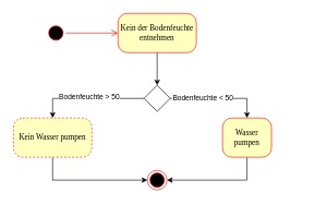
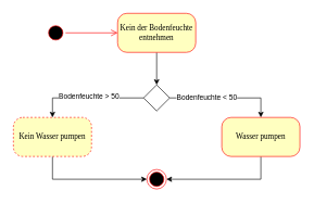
  <mxCell id="0" />
  <mxCell id="1" parent="0" />
  <mxCell id="2" value="" style="ellipse;html=1;shape=startState;fillColor=#000000;strokeColor=#ff0000;rounded=1;shadow=0;comic=0;labelBackgroundColor=none;fontFamily=Verdana;fontSize=12;fontColor=#000000;align=center;direction=south;" parent="1" vertex="1"><mxGeometry x="70" y="35" width="30" height="30" as="geometry" /></mxCell>
  <mxCell id="3" style="edgeStyle=orthogonalEdgeStyle;rounded=0;orthogonalLoop=1;jettySize=auto;html=1;exitX=0.5;exitY=1;exitDx=0;exitDy=0;entryX=0.5;entryY=0;entryDx=0;entryDy=0;" edge="1" parent="1" source="4" target="11"><mxGeometry relative="1" as="geometry" /></mxCell>
  <mxCell id="4" value="&lt;div&gt;Kein der Bodenfeuchte entnehmen&lt;br&gt;&lt;/div&gt;" style="rounded=1;whiteSpace=wrap;html=1;arcSize=24;fillColor=#ffffc0;strokeColor=#ff0000;shadow=0;comic=0;labelBackgroundColor=none;fontFamily=Verdana;fontSize=12;fontColor=#000000;align=center;" parent="1" vertex="1"><mxGeometry x="180" y="20" width="120" height="60" as="geometry" /></mxCell>
  <mxCell id="5" style="edgeStyle=orthogonalEdgeStyle;html=1;labelBackgroundColor=none;endArrow=open;endSize=8;strokeColor=#ff0000;fontFamily=Verdana;fontSize=12;align=left;" parent="1" source="2" target="4" edge="1"><mxGeometry relative="1" as="geometry" /></mxCell>
  <mxCell id="6" value="" style="ellipse;html=1;shape=endState;fillColor=#000000;strokeColor=#ff0000;rounded=1;shadow=0;comic=0;labelBackgroundColor=none;fontFamily=Verdana;fontSize=12;fontColor=#000000;align=center;" vertex="1" parent="1"><mxGeometry x="225" y="260" width="30" height="30" as="geometry" /></mxCell>
  <mxCell id="7" style="edgeStyle=orthogonalEdgeStyle;rounded=0;orthogonalLoop=1;jettySize=auto;html=1;exitX=1;exitY=0.5;exitDx=0;exitDy=0;entryX=0.5;entryY=0;entryDx=0;entryDy=0;" edge="1" parent="1" source="11" target="13"><mxGeometry relative="1" as="geometry" /></mxCell>
  <mxCell id="8" value="Bodenfeuchte &amp;lt; 50" style="edgeLabel;html=1;align=center;verticalAlign=middle;resizable=0;points=[];" vertex="1" connectable="0" parent="7"><mxGeometry x="-0.341" y="1" relative="1" as="geometry"><mxPoint as="offset" /></mxGeometry></mxCell>
  <mxCell id="9" style="edgeStyle=orthogonalEdgeStyle;rounded=0;orthogonalLoop=1;jettySize=auto;html=1;exitX=0;exitY=0.5;exitDx=0;exitDy=0;" edge="1" parent="1" source="11" target="15"><mxGeometry relative="1" as="geometry" /></mxCell>
  <mxCell id="10" value="Bodenfeuchte &amp;gt; 50" style="edgeLabel;html=1;align=center;verticalAlign=middle;resizable=0;points=[];" vertex="1" connectable="0" parent="9"><mxGeometry y="-4" relative="1" as="geometry"><mxPoint as="offset" /></mxGeometry></mxCell>
  <mxCell id="11" value="" style="rhombus;whiteSpace=wrap;html=1;" vertex="1" parent="1"><mxGeometry x="220" y="130" width="40" height="40" as="geometry" /></mxCell>
  <mxCell id="12" style="edgeStyle=orthogonalEdgeStyle;rounded=0;orthogonalLoop=1;jettySize=auto;html=1;exitX=0.5;exitY=1;exitDx=0;exitDy=0;entryX=1;entryY=0.5;entryDx=0;entryDy=0;" edge="1" parent="1" source="13" target="6"><mxGeometry relative="1" as="geometry" /></mxCell>
- <mxCell id="13" value="Wasser pumpen" style="rounded=1;whiteSpace=wrap;html=1;arcSize=24;fillColor=#ffffc0;strokeColor=#ff0000;shadow=0;comic=0;labelBackgroundColor=none;fontFamily=Verdana;fontSize=12;fontColor=#000000;align=center;" vertex="1" parent="1"><mxGeometry x="340" y="180" width="75" height="60" as="geometry" /></mxCell>
+ <mxCell id="13" value="Wasser pumpen" style="rounded=1;whiteSpace=wrap;html=1;arcSize=24;fillColor=#ffffc0;strokeColor=#ff0000;shadow=0;comic=0;labelBackgroundColor=none;fontFamily=Verdana;fontSize=12;fontColor=#000000;align=center;" vertex="1" parent="1"><mxGeometry x="340" y="180" width="120" height="60" as="geometry" /></mxCell>
  <mxCell id="14" style="edgeStyle=orthogonalEdgeStyle;rounded=0;orthogonalLoop=1;jettySize=auto;html=1;exitX=0.5;exitY=1;exitDx=0;exitDy=0;entryX=0;entryY=0.5;entryDx=0;entryDy=0;" edge="1" parent="1" source="15" target="6"><mxGeometry relative="1" as="geometry" /></mxCell>
  <mxCell id="15" value="Kein Wasser pumpen" style="rounded=1;whiteSpace=wrap;html=1;arcSize=24;fillColor=#ffffc0;strokeColor=#ff0000;shadow=0;comic=0;labelBackgroundColor=none;fontFamily=Verdana;fontSize=12;fontColor=#000000;align=center;dashed=1;" vertex="1" parent="1"><mxGeometry x="20" y="180" width="120" height="60" as="geometry" /></mxCell>
